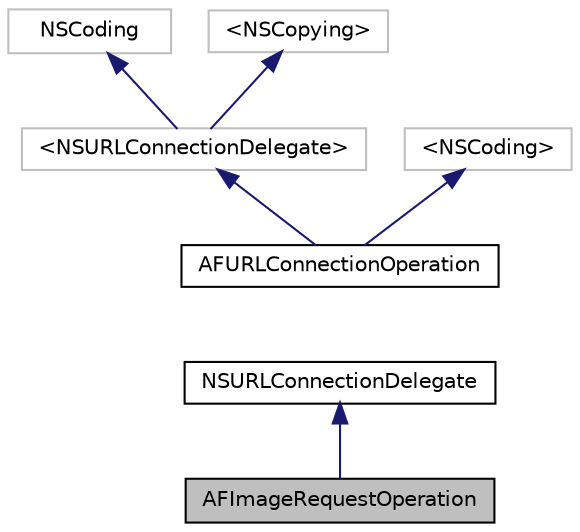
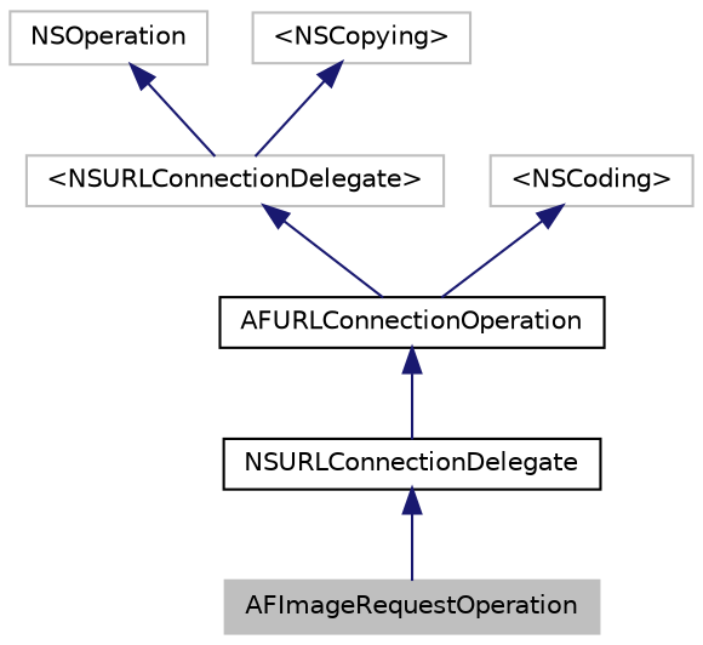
  digraph {
    node [color=grey75 fillcolor=white fontname=Helvetica fontsize=10 shape=record style=filled]
    edge [color=midnightblue dir=back fontname=Helvetica fontsize=10 labelfontname=Helvetica labelfontsize=10 style=solid]
-   n1 [color=black fillcolor=grey75 fontcolor=black height=0.2 label=AFImageRequestOperation width=0.4]
+   n1 [fillcolor=grey75 fontcolor=black height=0.2 label=AFImageRequestOperation width=0.4]
    n2 [color=black height=0.2 label=NSURLConnectionDelegate width=0.4]
    n3 [color=black height=0.2 label=AFURLConnectionOperation width=0.4]
-   n4 [height=0.2 label=NSCoding width=0.4]
+   n4 [height=0.2 label=NSOperation width=0.4]
    n5 [height=0.2 label="\<NSURLConnectionDelegate\>" width=0.4]
    n6 [height=0.2 label="\<NSCoding\>" width=0.4]
    n7 [height=0.2 label="\<NSCopying\>" width=0.4]
    n2 -> n1
+   n3 -> n2
    n4 -> n5
    n5 -> n3
    n6 -> n3
    n7 -> n5
  }
